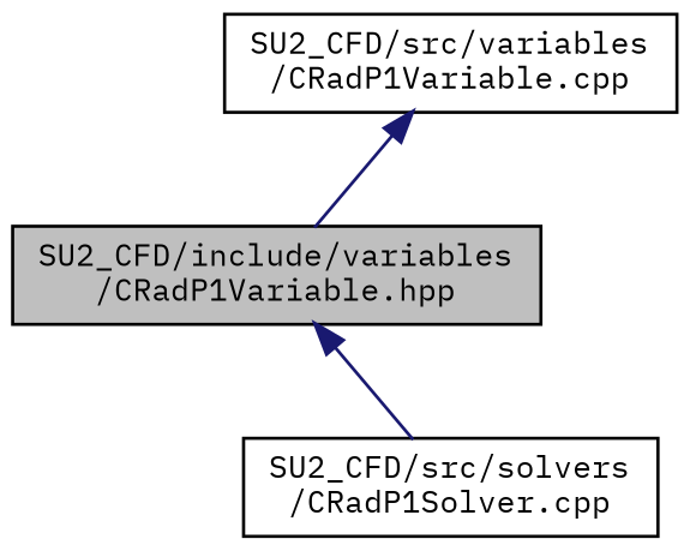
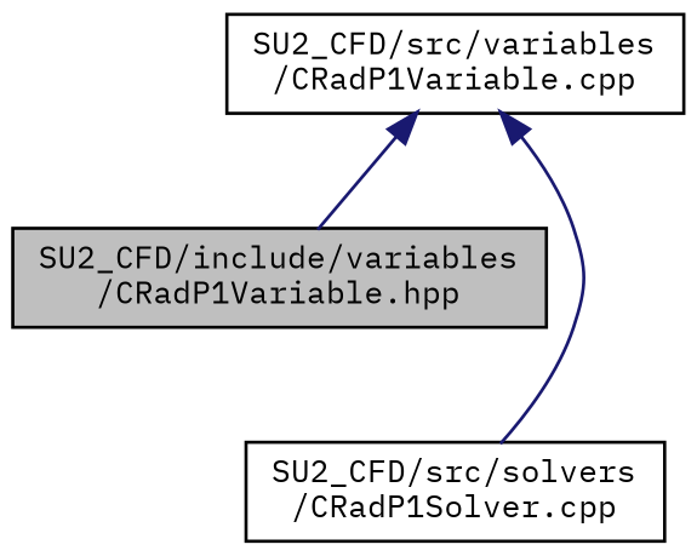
  digraph {
    fontname="IBM Plex Mono"
    node [color=black fillcolor=white fontname="IBM Plex Mono" fontsize=10 shape=record style=filled]
    edge [color=midnightblue dir=back fontname="IBM Plex Mono" fontsize=10 labelfontname=Helvetica labelfontsize=10 style=solid]
    n1 [fillcolor=grey75 fontcolor=black height=0.2 label="SU2_CFD/include/variables\l/CRadP1Variable.hpp" width=0.4]
    n2 [height=0.2 label="SU2_CFD/src/solvers\l/CRadP1Solver.cpp" width=0.4]
    n3 [height=0.2 label="SU2_CFD/src/variables\l/CRadP1Variable.cpp" width=0.4]
-   n1 -> n2
+   n3 -> n2
    n3 -> n1
  }
